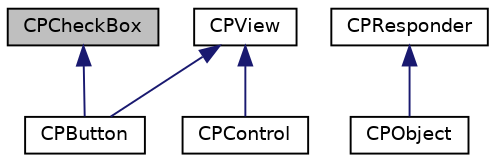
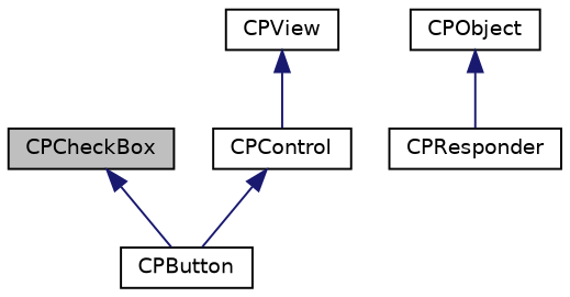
  digraph {
    node [color=black fillcolor=white fontname=Helvetica fontsize=10 shape=record style=filled]
    edge [color=midnightblue dir=back fontname=Helvetica fontsize=10 labelfontname=Helvetica labelfontsize=10 style=solid]
    n1 [fillcolor=grey75 fontcolor=black height=0.2 label=CPCheckBox width=0.4]
    n2 [height=0.2 label=CPButton width=0.4]
    n3 [height=0.2 label=CPControl width=0.4]
    n4 [height=0.2 label=CPView width=0.4]
    n5 [height=0.2 label=CPResponder width=0.4]
    n6 [height=0.2 label=CPObject width=0.4]
    n1 -> n2
-   n4 -> n2
+   n3 -> n2
    n4 -> n3
-   n5 -> n6
+   n6 -> n5
  }
